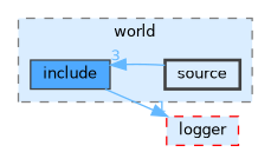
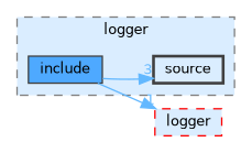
  digraph {
    compound=true
    rankdir=LR
    node [color=grey25 fillcolor="#daedff" fontname=Helvetica fontsize=10 shape=box]
    edge [color=steelblue1 fontcolor=steelblue1 fontname=Helvetica fontsize=10 labeldistance=1.5 labelfontname=Helvetica labelfontsize=10]
    n1 [fillcolor="#4ea9ff" height=0.2 label=include style=filled width=0.4]
    n2 [height=0.2 label=source style="filled,bold" width=0.4]
    n3 [color=red height=0.2 label=logger style="filled,dashed" width=0.4]
    subgraph cluster_1 {
      bgcolor="#daedff"
      fontname=Helvetica
      fontsize=10
-     label=world
+     label=logger
      pencolor=grey50
      style="filled,dashed"
      n1
      n2
    }
    n1 -> n3 [headlabel=1]
-   n2 -> n1 [headlabel=3]
+   n1 -> n2 [headlabel=3]
  }
